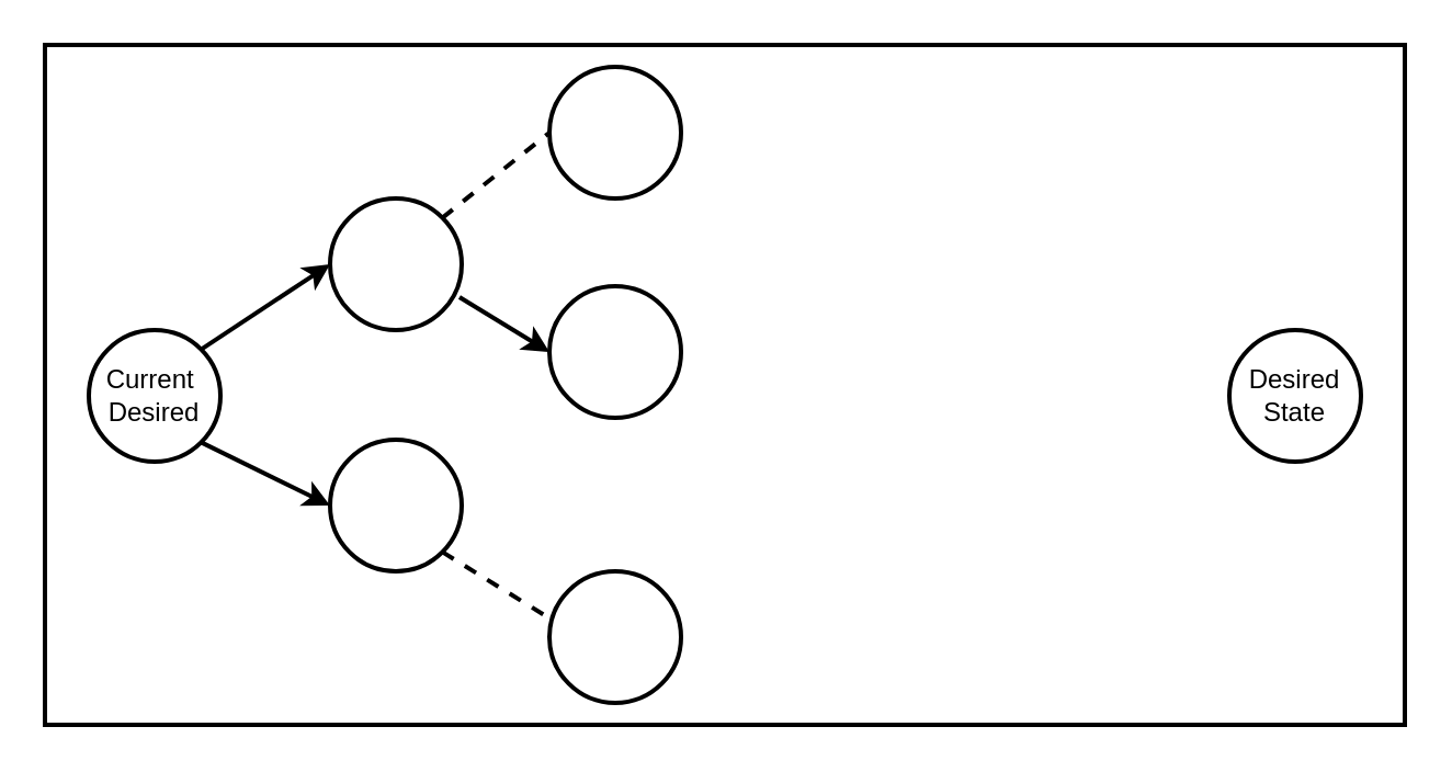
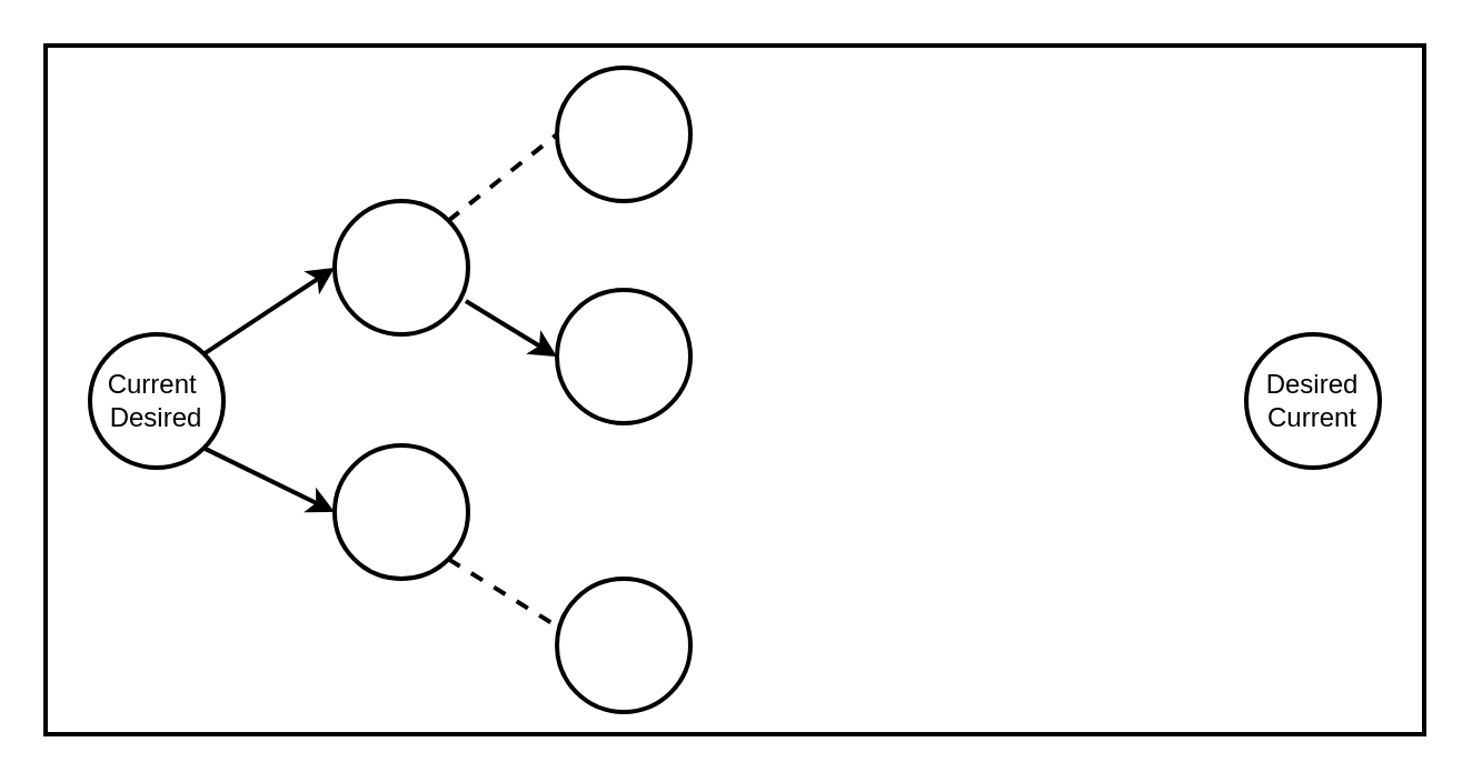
  <mxCell id="0" />
  <mxCell id="1" parent="0" />
  <mxCell id="2" value="" style="rounded=0;whiteSpace=wrap;html=1;strokeWidth=2;" vertex="1" parent="1"><mxGeometry x="20" y="20" width="620" height="310" as="geometry" /></mxCell>
  <mxCell id="3" value="Current&amp;nbsp;&lt;br&gt;Desired" style="ellipse;whiteSpace=wrap;html=1;aspect=fixed;strokeWidth=2;" vertex="1" parent="1"><mxGeometry x="40" y="150" width="60" height="60" as="geometry" /></mxCell>
- <mxCell id="4" value="Desired&lt;br&gt;State" style="ellipse;whiteSpace=wrap;html=1;aspect=fixed;strokeWidth=2;" vertex="1" parent="1"><mxGeometry x="560" y="150" width="60" height="60" as="geometry" /></mxCell>
+ <mxCell id="4" value="Desired&lt;br&gt;Current" style="ellipse;whiteSpace=wrap;html=1;aspect=fixed;strokeWidth=2;" vertex="1" parent="1"><mxGeometry x="560" y="150" width="60" height="60" as="geometry" /></mxCell>
  <mxCell id="5" value="" style="ellipse;whiteSpace=wrap;html=1;aspect=fixed;strokeWidth=2;" vertex="1" parent="1"><mxGeometry x="150" y="90" width="60" height="60" as="geometry" /></mxCell>
  <mxCell id="6" value="" style="ellipse;whiteSpace=wrap;html=1;aspect=fixed;strokeWidth=2;" vertex="1" parent="1"><mxGeometry x="150" y="200" width="60" height="60" as="geometry" /></mxCell>
  <mxCell id="7" value="" style="endArrow=classic;html=1;entryX=0;entryY=0.5;entryDx=0;entryDy=0;exitX=1;exitY=0;exitDx=0;exitDy=0;strokeWidth=2;" edge="1" parent="1" source="3" target="5"><mxGeometry width="50" height="50" relative="1" as="geometry"><mxPoint x="40" y="330" as="sourcePoint" /><mxPoint x="90" y="280" as="targetPoint" /></mxGeometry></mxCell>
  <mxCell id="8" value="" style="endArrow=classic;html=1;entryX=0;entryY=0.5;entryDx=0;entryDy=0;exitX=1;exitY=1;exitDx=0;exitDy=0;strokeWidth=2;" edge="1" parent="1" source="3" target="6"><mxGeometry width="50" height="50" relative="1" as="geometry"><mxPoint x="40" y="330" as="sourcePoint" /><mxPoint x="90" y="280" as="targetPoint" /></mxGeometry></mxCell>
  <mxCell id="9" value="" style="ellipse;whiteSpace=wrap;html=1;aspect=fixed;strokeWidth=2;" vertex="1" parent="1"><mxGeometry x="250" y="260" width="60" height="60" as="geometry" /></mxCell>
  <mxCell id="10" value="" style="endArrow=none;dashed=1;html=1;entryX=0.017;entryY=0.367;entryDx=0;entryDy=0;exitX=1;exitY=1;exitDx=0;exitDy=0;entryPerimeter=0;strokeWidth=2;" edge="1" parent="1" source="6" target="9"><mxGeometry width="50" height="50" relative="1" as="geometry"><mxPoint x="40" y="390" as="sourcePoint" /><mxPoint x="90" y="340" as="targetPoint" /></mxGeometry></mxCell>
  <mxCell id="11" value="" style="ellipse;whiteSpace=wrap;html=1;aspect=fixed;strokeWidth=2;" vertex="1" parent="1"><mxGeometry x="250" y="130" width="60" height="60" as="geometry" /></mxCell>
  <mxCell id="12" value="" style="ellipse;whiteSpace=wrap;html=1;aspect=fixed;strokeWidth=2;" vertex="1" parent="1"><mxGeometry x="250" y="30" width="60" height="60" as="geometry" /></mxCell>
  <mxCell id="13" value="" style="endArrow=classic;html=1;entryX=0;entryY=0.5;entryDx=0;entryDy=0;exitX=0.983;exitY=0.75;exitDx=0;exitDy=0;exitPerimeter=0;strokeWidth=2;" edge="1" parent="1" source="5" target="11"><mxGeometry width="50" height="50" relative="1" as="geometry"><mxPoint x="40" y="390" as="sourcePoint" /><mxPoint x="90" y="340" as="targetPoint" /></mxGeometry></mxCell>
  <mxCell id="14" value="" style="endArrow=none;dashed=1;html=1;exitX=1;exitY=0;exitDx=0;exitDy=0;entryX=0;entryY=0.5;entryDx=0;entryDy=0;strokeWidth=2;" edge="1" parent="1" source="5" target="12"><mxGeometry width="50" height="50" relative="1" as="geometry"><mxPoint x="40" y="390" as="sourcePoint" /><mxPoint x="90" y="340" as="targetPoint" /></mxGeometry></mxCell>
